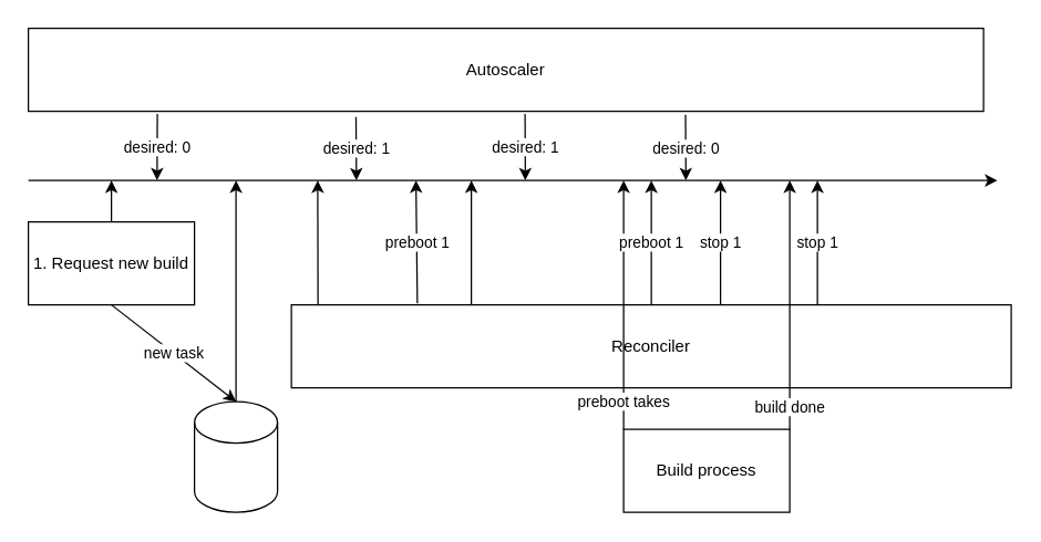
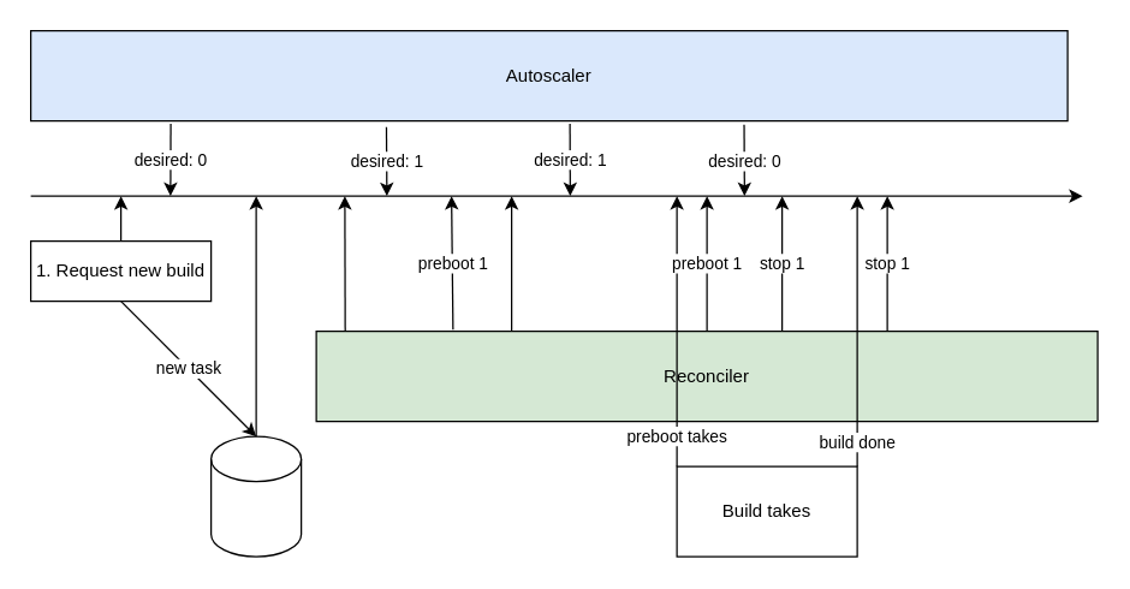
  <mxCell id="0" />
  <mxCell id="1" parent="0" />
  <mxCell id="2" value="" style="endArrow=classic;html=1;rounded=0;" edge="1" parent="1"><mxGeometry width="50" height="50" relative="1" as="geometry"><mxPoint x="20" y="130" as="sourcePoint" /><mxPoint x="720" y="130" as="targetPoint" /></mxGeometry></mxCell>
- <mxCell id="3" value="1. Request new build" style="rounded=0;whiteSpace=wrap;html=1;" vertex="1" parent="1"><mxGeometry x="20" y="160" width="120" height="60" as="geometry" /></mxCell>
+ <mxCell id="3" value="1. Request new build" style="rounded=0;whiteSpace=wrap;html=1;" vertex="1" parent="1"><mxGeometry x="20" y="160" width="120" height="40" as="geometry" /></mxCell>
  <mxCell id="4" value="" style="shape=cylinder3;whiteSpace=wrap;html=1;boundedLbl=1;backgroundOutline=1;size=15;" vertex="1" parent="1"><mxGeometry x="140" y="290" width="60" height="80" as="geometry" /></mxCell>
  <mxCell id="5" value="new task" style="endArrow=classic;html=1;rounded=0;exitX=0.5;exitY=1;exitDx=0;exitDy=0;entryX=0.5;entryY=0;entryDx=0;entryDy=0;entryPerimeter=0;" edge="1" parent="1" source="3" target="4"><mxGeometry width="50" height="50" relative="1" as="geometry"><mxPoint x="340" y="270" as="sourcePoint" /><mxPoint x="390" y="220" as="targetPoint" /></mxGeometry></mxCell>
- <mxCell id="6" value="Autoscaler" style="rounded=0;whiteSpace=wrap;html=1;" vertex="1" parent="1"><mxGeometry x="20" y="20" width="690" height="60" as="geometry" /></mxCell>
+ <mxCell id="6" value="Autoscaler" style="rounded=0;whiteSpace=wrap;html=1;fillColor=#dae8fc;" vertex="1" parent="1"><mxGeometry x="20" y="20" width="690" height="60" as="geometry" /></mxCell>
  <mxCell id="7" value="desired: 0" style="endArrow=classic;html=1;rounded=0;exitX=0.135;exitY=1.033;exitDx=0;exitDy=0;exitPerimeter=0;" edge="1" parent="1" source="6"><mxGeometry width="50" height="50" relative="1" as="geometry"><mxPoint x="340" y="270" as="sourcePoint" /><mxPoint x="113" y="130" as="targetPoint" /></mxGeometry></mxCell>
  <mxCell id="8" value="" style="endArrow=classic;html=1;rounded=0;exitX=0.5;exitY=0;exitDx=0;exitDy=0;" edge="1" parent="1" source="3"><mxGeometry width="50" height="50" relative="1" as="geometry"><mxPoint x="340" y="270" as="sourcePoint" /><mxPoint x="80" y="130" as="targetPoint" /></mxGeometry></mxCell>
  <mxCell id="9" value="desired: 1" style="endArrow=classic;html=1;rounded=0;exitX=0.343;exitY=1.067;exitDx=0;exitDy=0;exitPerimeter=0;" edge="1" parent="1" source="6"><mxGeometry width="50" height="50" relative="1" as="geometry"><mxPoint x="340" y="270" as="sourcePoint" /><mxPoint x="257" y="130" as="targetPoint" /></mxGeometry></mxCell>
  <mxCell id="10" value="desired: 1" style="endArrow=classic;html=1;rounded=0;exitX=0.52;exitY=1.033;exitDx=0;exitDy=0;exitPerimeter=0;" edge="1" parent="1" source="6"><mxGeometry width="50" height="50" relative="1" as="geometry"><mxPoint x="340" y="270" as="sourcePoint" /><mxPoint x="379" y="130" as="targetPoint" /></mxGeometry></mxCell>
  <mxCell id="11" value="" style="endArrow=classic;html=1;rounded=0;" edge="1" parent="1"><mxGeometry width="50" height="50" relative="1" as="geometry"><mxPoint x="170" y="290" as="sourcePoint" /><mxPoint x="170" y="130" as="targetPoint" /></mxGeometry></mxCell>
- <mxCell id="12" value="Reconciler" style="rounded=0;whiteSpace=wrap;html=1;" vertex="1" parent="1"><mxGeometry x="210" y="220" width="520" height="60" as="geometry" /></mxCell>
+ <mxCell id="12" value="Reconciler" style="rounded=0;whiteSpace=wrap;html=1;fillColor=#d5e8d4;" vertex="1" parent="1"><mxGeometry x="210" y="220" width="520" height="60" as="geometry" /></mxCell>
  <mxCell id="13" value="" style="endArrow=classic;html=1;rounded=0;exitX=0.037;exitY=0;exitDx=0;exitDy=0;exitPerimeter=0;" edge="1" parent="1" source="12"><mxGeometry width="50" height="50" relative="1" as="geometry"><mxPoint x="340" y="270" as="sourcePoint" /><mxPoint x="229" y="130" as="targetPoint" /></mxGeometry></mxCell>
  <mxCell id="14" value="preboot 1" style="endArrow=classic;html=1;rounded=0;exitX=0.175;exitY=-0.017;exitDx=0;exitDy=0;exitPerimeter=0;" edge="1" parent="1" source="12"><mxGeometry width="50" height="50" relative="1" as="geometry"><mxPoint x="340" y="270" as="sourcePoint" /><mxPoint x="300" y="130" as="targetPoint" /></mxGeometry></mxCell>
  <mxCell id="15" value="" style="endArrow=classic;html=1;rounded=0;exitX=0.25;exitY=0;exitDx=0;exitDy=0;" edge="1" parent="1" source="12"><mxGeometry width="50" height="50" relative="1" as="geometry"><mxPoint x="340" y="270" as="sourcePoint" /><mxPoint x="340" y="130" as="targetPoint" /></mxGeometry></mxCell>
- <mxCell id="16" value="Build process" style="rounded=0;whiteSpace=wrap;html=1;" vertex="1" parent="1"><mxGeometry x="450" y="310" width="120" height="60" as="geometry" /></mxCell>
+ <mxCell id="16" value="Build takes" style="rounded=0;whiteSpace=wrap;html=1;" vertex="1" parent="1"><mxGeometry x="450" y="310" width="120" height="60" as="geometry" /></mxCell>
  <mxCell id="17" value="preboot takes&lt;br&gt;" style="endArrow=classic;html=1;rounded=0;exitX=0;exitY=0;exitDx=0;exitDy=0;" edge="1" parent="1" source="16"><mxGeometry x="-0.778" width="50" height="50" relative="1" as="geometry"><mxPoint x="450" y="300" as="sourcePoint" /><mxPoint x="450" y="130" as="targetPoint" /><mxPoint as="offset" /></mxGeometry></mxCell>
  <mxCell id="18" value="" style="endArrow=classic;html=1;rounded=0;exitX=1;exitY=0;exitDx=0;exitDy=0;" edge="1" parent="1" source="16"><mxGeometry width="50" height="50" relative="1" as="geometry"><mxPoint x="340" y="270" as="sourcePoint" /><mxPoint x="570" y="130" as="targetPoint" /></mxGeometry></mxCell>
  <mxCell id="19" value="build done" style="edgeLabel;html=1;align=center;verticalAlign=middle;resizable=0;points=[];" vertex="1" connectable="0" parent="18"><mxGeometry x="-0.811" y="1" relative="1" as="geometry"><mxPoint as="offset" /></mxGeometry></mxCell>
  <mxCell id="20" value="preboot 1" style="endArrow=classic;html=1;rounded=0;exitX=0.5;exitY=0;exitDx=0;exitDy=0;" edge="1" parent="1" source="12"><mxGeometry width="50" height="50" relative="1" as="geometry"><mxPoint x="340" y="270" as="sourcePoint" /><mxPoint x="470" y="130" as="targetPoint" /></mxGeometry></mxCell>
  <mxCell id="21" value="desired: 0&lt;br&gt;" style="endArrow=classic;html=1;rounded=0;exitX=0.688;exitY=1.042;exitDx=0;exitDy=0;exitPerimeter=0;" edge="1" parent="1" source="6"><mxGeometry width="50" height="50" relative="1" as="geometry"><mxPoint x="388.8" y="91.98" as="sourcePoint" /><mxPoint x="495" y="130" as="targetPoint" /></mxGeometry></mxCell>
  <mxCell id="22" value="stop 1" style="endArrow=classic;html=1;rounded=0;exitX=0.5;exitY=0;exitDx=0;exitDy=0;" edge="1" parent="1"><mxGeometry width="50" height="50" relative="1" as="geometry"><mxPoint x="520" y="220" as="sourcePoint" /><mxPoint x="520" y="130" as="targetPoint" /></mxGeometry></mxCell>
  <mxCell id="23" value="stop 1" style="endArrow=classic;html=1;rounded=0;exitX=0.5;exitY=0;exitDx=0;exitDy=0;" edge="1" parent="1"><mxGeometry width="50" height="50" relative="1" as="geometry"><mxPoint x="590" y="220" as="sourcePoint" /><mxPoint x="590" y="130" as="targetPoint" /></mxGeometry></mxCell>
